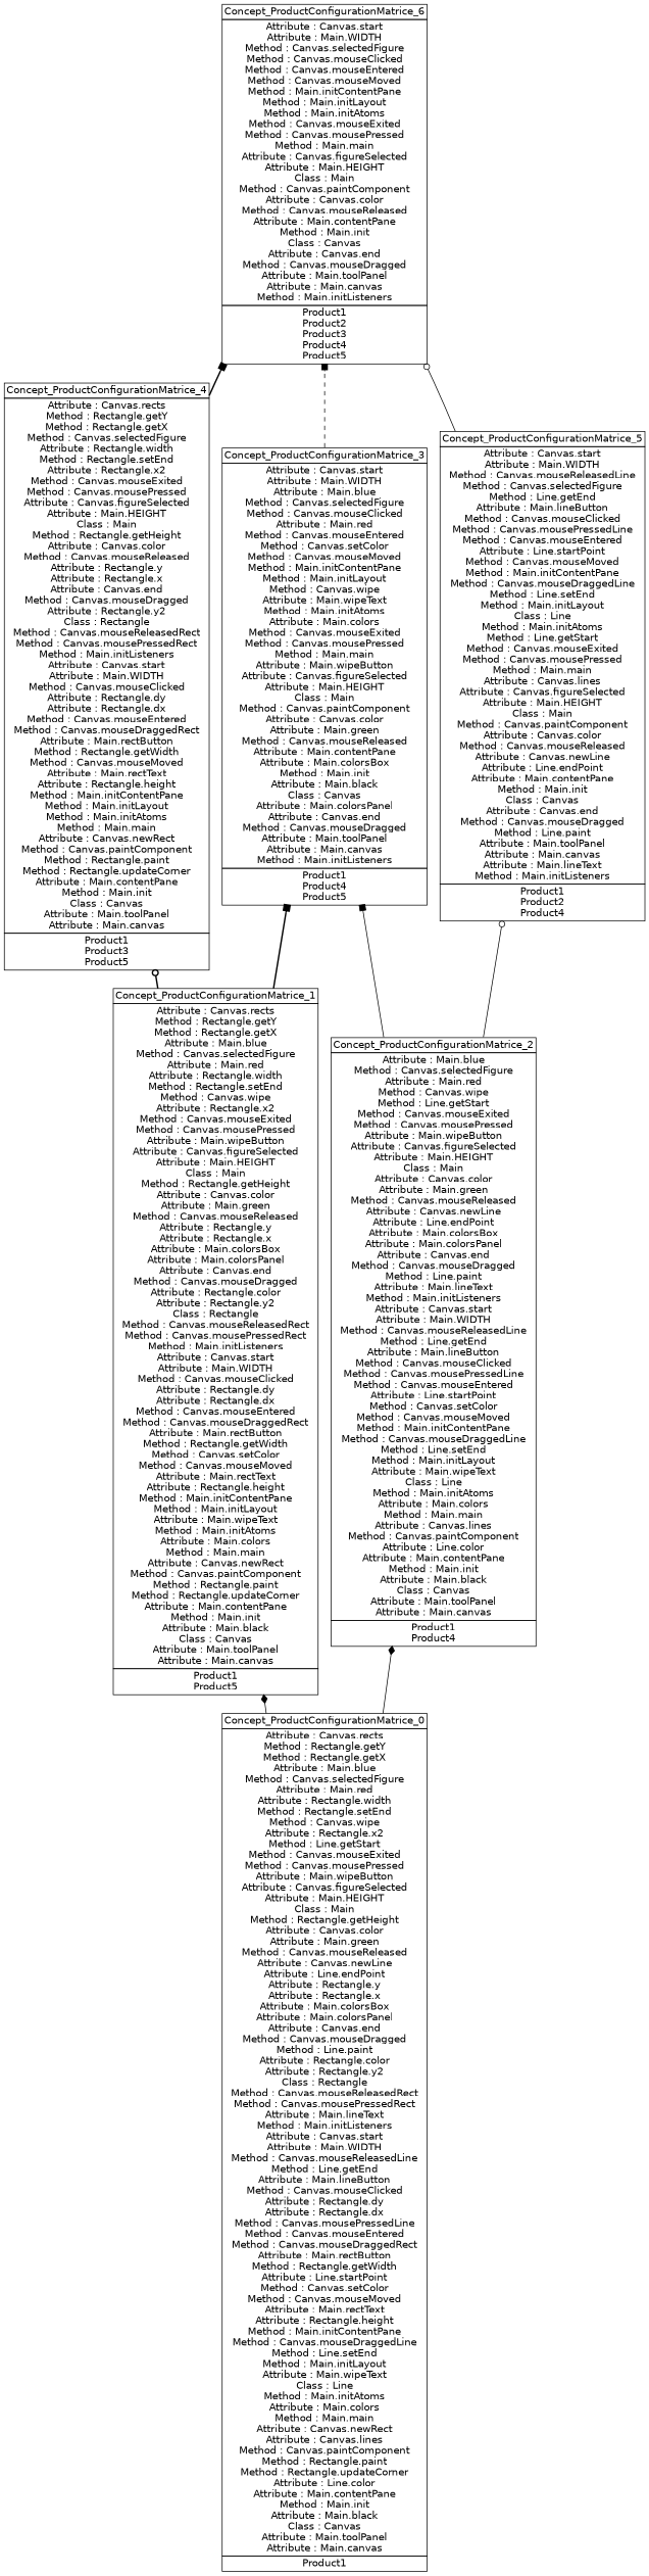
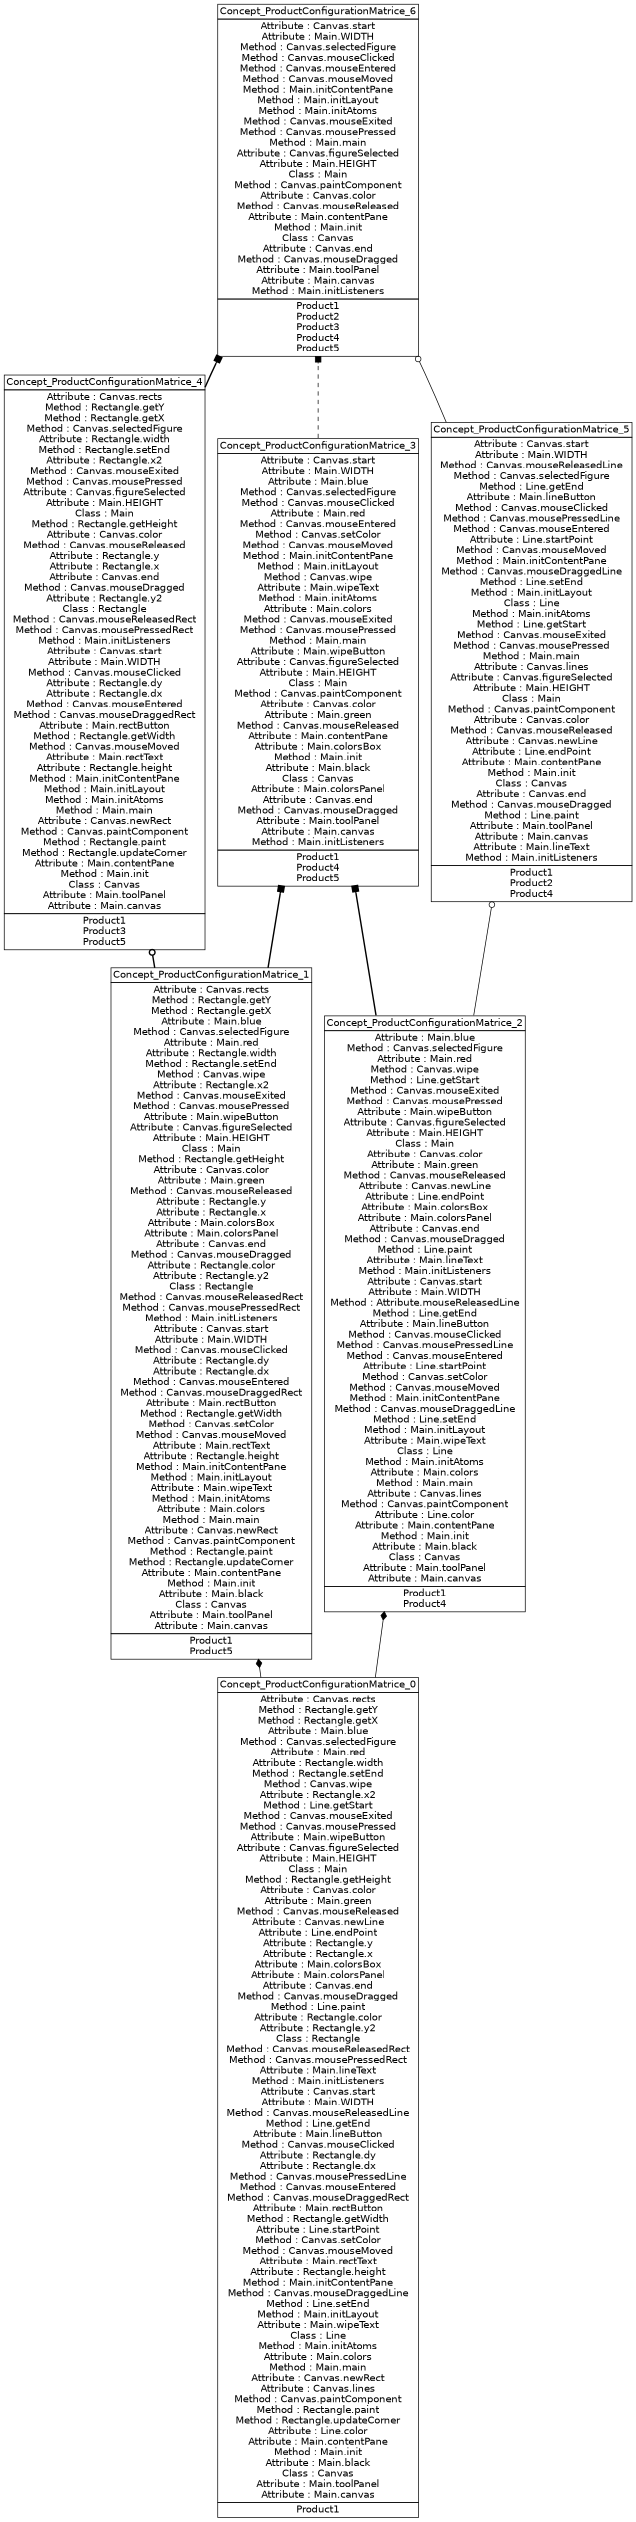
  digraph {
    nodesep=0.2
    rankdir=BT
    ranksep=0.3
    node [fontname="DejaVu Sans" margin="0.03,0.03" shape=none]
    edge [arrowhead=box headport=p style=solid tailport=p]
    n1 [label=<<table border="0" cellborder="1" cellspacing="0" port="p"><tr><td>Concept_ProductConfigurationMatrice_6</td></tr><tr><td>Attribute : Canvas.start<br/>Attribute : Main.WIDTH<br/>Method : Canvas.selectedFigure<br/>Method : Canvas.mouseClicked<br/>Method : Canvas.mouseEntered<br/>Method : Canvas.mouseMoved<br/>Method : Main.initContentPane<br/>Method : Main.initLayout<br/>Method : Main.initAtoms<br/>Method : Canvas.mouseExited<br/>Method : Canvas.mousePressed<br/>Method : Main.main<br/>Attribute : Canvas.figureSelected<br/>Attribute : Main.HEIGHT<br/>Class : Main<br/>Method : Canvas.paintComponent<br/>Attribute : Canvas.color<br/>Method : Canvas.mouseReleased<br/>Attribute : Main.contentPane<br/>Method : Main.init<br/>Class : Canvas<br/>Attribute : Canvas.end<br/>Method : Canvas.mouseDragged<br/>Attribute : Main.toolPanel<br/>Attribute : Main.canvas<br/>Method : Main.initListeners<br/></td></tr><tr><td>Product1<br/>Product2<br/>Product3<br/>Product4<br/>Product5<br/></td></tr></table>>]
    n2 [label=<<table border="0" cellborder="1" cellspacing="0" port="p"><tr><td>Concept_ProductConfigurationMatrice_5</td></tr><tr><td>Attribute : Canvas.start<br/>Attribute : Main.WIDTH<br/>Method : Canvas.mouseReleasedLine<br/>Method : Canvas.selectedFigure<br/>Method : Line.getEnd<br/>Attribute : Main.lineButton<br/>Method : Canvas.mouseClicked<br/>Method : Canvas.mousePressedLine<br/>Method : Canvas.mouseEntered<br/>Attribute : Line.startPoint<br/>Method : Canvas.mouseMoved<br/>Method : Main.initContentPane<br/>Method : Canvas.mouseDraggedLine<br/>Method : Line.setEnd<br/>Method : Main.initLayout<br/>Class : Line<br/>Method : Main.initAtoms<br/>Method : Line.getStart<br/>Method : Canvas.mouseExited<br/>Method : Canvas.mousePressed<br/>Method : Main.main<br/>Attribute : Canvas.lines<br/>Attribute : Canvas.figureSelected<br/>Attribute : Main.HEIGHT<br/>Class : Main<br/>Method : Canvas.paintComponent<br/>Attribute : Canvas.color<br/>Method : Canvas.mouseReleased<br/>Attribute : Canvas.newLine<br/>Attribute : Line.endPoint<br/>Attribute : Main.contentPane<br/>Method : Main.init<br/>Class : Canvas<br/>Attribute : Canvas.end<br/>Method : Canvas.mouseDragged<br/>Method : Line.paint<br/>Attribute : Main.toolPanel<br/>Attribute : Main.canvas<br/>Attribute : Main.lineText<br/>Method : Main.initListeners<br/></td></tr><tr><td>Product1<br/>Product2<br/>Product4<br/></td></tr></table>>]
    n3 [label=<<table border="0" cellborder="1" cellspacing="0" port="p"><tr><td>Concept_ProductConfigurationMatrice_0</td></tr><tr><td>Attribute : Canvas.rects<br/>Method : Rectangle.getY<br/>Method : Rectangle.getX<br/>Attribute : Main.blue<br/>Method : Canvas.selectedFigure<br/>Attribute : Main.red<br/>Attribute : Rectangle.width<br/>Method : Rectangle.setEnd<br/>Method : Canvas.wipe<br/>Attribute : Rectangle.x2<br/>Method : Line.getStart<br/>Method : Canvas.mouseExited<br/>Method : Canvas.mousePressed<br/>Attribute : Main.wipeButton<br/>Attribute : Canvas.figureSelected<br/>Attribute : Main.HEIGHT<br/>Class : Main<br/>Method : Rectangle.getHeight<br/>Attribute : Canvas.color<br/>Attribute : Main.green<br/>Method : Canvas.mouseReleased<br/>Attribute : Canvas.newLine<br/>Attribute : Line.endPoint<br/>Attribute : Rectangle.y<br/>Attribute : Rectangle.x<br/>Attribute : Main.colorsBox<br/>Attribute : Main.colorsPanel<br/>Attribute : Canvas.end<br/>Method : Canvas.mouseDragged<br/>Method : Line.paint<br/>Attribute : Rectangle.color<br/>Attribute : Rectangle.y2<br/>Class : Rectangle<br/>Method : Canvas.mouseReleasedRect<br/>Method : Canvas.mousePressedRect<br/>Attribute : Main.lineText<br/>Method : Main.initListeners<br/>Attribute : Canvas.start<br/>Attribute : Main.WIDTH<br/>Method : Canvas.mouseReleasedLine<br/>Method : Line.getEnd<br/>Attribute : Main.lineButton<br/>Method : Canvas.mouseClicked<br/>Attribute : Rectangle.dy<br/>Attribute : Rectangle.dx<br/>Method : Canvas.mousePressedLine<br/>Method : Canvas.mouseEntered<br/>Method : Canvas.mouseDraggedRect<br/>Attribute : Main.rectButton<br/>Method : Rectangle.getWidth<br/>Attribute : Line.startPoint<br/>Method : Canvas.setColor<br/>Method : Canvas.mouseMoved<br/>Attribute : Main.rectText<br/>Attribute : Rectangle.height<br/>Method : Main.initContentPane<br/>Method : Canvas.mouseDraggedLine<br/>Method : Line.setEnd<br/>Method : Main.initLayout<br/>Attribute : Main.wipeText<br/>Class : Line<br/>Method : Main.initAtoms<br/>Attribute : Main.colors<br/>Method : Main.main<br/>Attribute : Canvas.newRect<br/>Attribute : Canvas.lines<br/>Method : Canvas.paintComponent<br/>Method : Rectangle.paint<br/>Method : Rectangle.updateCorner<br/>Attribute : Line.color<br/>Attribute : Main.contentPane<br/>Method : Main.init<br/>Attribute : Main.black<br/>Class : Canvas<br/>Attribute : Main.toolPanel<br/>Attribute : Main.canvas<br/></td></tr><tr><td>Product1<br/></td></tr></table>>]
    n4 [label=<<table border="0" cellborder="1" cellspacing="0" port="p"><tr><td>Concept_ProductConfigurationMatrice_1</td></tr><tr><td>Attribute : Canvas.rects<br/>Method : Rectangle.getY<br/>Method : Rectangle.getX<br/>Attribute : Main.blue<br/>Method : Canvas.selectedFigure<br/>Attribute : Main.red<br/>Attribute : Rectangle.width<br/>Method : Rectangle.setEnd<br/>Method : Canvas.wipe<br/>Attribute : Rectangle.x2<br/>Method : Canvas.mouseExited<br/>Method : Canvas.mousePressed<br/>Attribute : Main.wipeButton<br/>Attribute : Canvas.figureSelected<br/>Attribute : Main.HEIGHT<br/>Class : Main<br/>Method : Rectangle.getHeight<br/>Attribute : Canvas.color<br/>Attribute : Main.green<br/>Method : Canvas.mouseReleased<br/>Attribute : Rectangle.y<br/>Attribute : Rectangle.x<br/>Attribute : Main.colorsBox<br/>Attribute : Main.colorsPanel<br/>Attribute : Canvas.end<br/>Method : Canvas.mouseDragged<br/>Attribute : Rectangle.color<br/>Attribute : Rectangle.y2<br/>Class : Rectangle<br/>Method : Canvas.mouseReleasedRect<br/>Method : Canvas.mousePressedRect<br/>Method : Main.initListeners<br/>Attribute : Canvas.start<br/>Attribute : Main.WIDTH<br/>Method : Canvas.mouseClicked<br/>Attribute : Rectangle.dy<br/>Attribute : Rectangle.dx<br/>Method : Canvas.mouseEntered<br/>Method : Canvas.mouseDraggedRect<br/>Attribute : Main.rectButton<br/>Method : Rectangle.getWidth<br/>Method : Canvas.setColor<br/>Method : Canvas.mouseMoved<br/>Attribute : Main.rectText<br/>Attribute : Rectangle.height<br/>Method : Main.initContentPane<br/>Method : Main.initLayout<br/>Attribute : Main.wipeText<br/>Method : Main.initAtoms<br/>Attribute : Main.colors<br/>Method : Main.main<br/>Attribute : Canvas.newRect<br/>Method : Canvas.paintComponent<br/>Method : Rectangle.paint<br/>Method : Rectangle.updateCorner<br/>Attribute : Main.contentPane<br/>Method : Main.init<br/>Attribute : Main.black<br/>Class : Canvas<br/>Attribute : Main.toolPanel<br/>Attribute : Main.canvas<br/></td></tr><tr><td>Product1<br/>Product5<br/></td></tr></table>>]
-   n5 [label=<<table border="0" cellborder="1" cellspacing="0" port="p"><tr><td>Concept_ProductConfigurationMatrice_2</td></tr><tr><td>Attribute : Main.blue<br/>Method : Canvas.selectedFigure<br/>Attribute : Main.red<br/>Method : Canvas.wipe<br/>Method : Line.getStart<br/>Method : Canvas.mouseExited<br/>Method : Canvas.mousePressed<br/>Attribute : Main.wipeButton<br/>Attribute : Canvas.figureSelected<br/>Attribute : Main.HEIGHT<br/>Class : Main<br/>Attribute : Canvas.color<br/>Attribute : Main.green<br/>Method : Canvas.mouseReleased<br/>Attribute : Canvas.newLine<br/>Attribute : Line.endPoint<br/>Attribute : Main.colorsBox<br/>Attribute : Main.colorsPanel<br/>Attribute : Canvas.end<br/>Method : Canvas.mouseDragged<br/>Method : Line.paint<br/>Attribute : Main.lineText<br/>Method : Main.initListeners<br/>Attribute : Canvas.start<br/>Attribute : Main.WIDTH<br/>Method : Canvas.mouseReleasedLine<br/>Method : Line.getEnd<br/>Attribute : Main.lineButton<br/>Method : Canvas.mouseClicked<br/>Method : Canvas.mousePressedLine<br/>Method : Canvas.mouseEntered<br/>Attribute : Line.startPoint<br/>Method : Canvas.setColor<br/>Method : Canvas.mouseMoved<br/>Method : Main.initContentPane<br/>Method : Canvas.mouseDraggedLine<br/>Method : Line.setEnd<br/>Method : Main.initLayout<br/>Attribute : Main.wipeText<br/>Class : Line<br/>Method : Main.initAtoms<br/>Attribute : Main.colors<br/>Method : Main.main<br/>Attribute : Canvas.lines<br/>Method : Canvas.paintComponent<br/>Attribute : Line.color<br/>Attribute : Main.contentPane<br/>Method : Main.init<br/>Attribute : Main.black<br/>Class : Canvas<br/>Attribute : Main.toolPanel<br/>Attribute : Main.canvas<br/></td></tr><tr><td>Product1<br/>Product4<br/></td></tr></table>>]
+   n5 [label=<<table border="0" cellborder="1" cellspacing="0" port="p"><tr><td>Concept_ProductConfigurationMatrice_2</td></tr><tr><td>Attribute : Main.blue<br/>Method : Canvas.selectedFigure<br/>Attribute : Main.red<br/>Method : Canvas.wipe<br/>Method : Line.getStart<br/>Method : Canvas.mouseExited<br/>Method : Canvas.mousePressed<br/>Attribute : Main.wipeButton<br/>Attribute : Canvas.figureSelected<br/>Attribute : Main.HEIGHT<br/>Class : Main<br/>Attribute : Canvas.color<br/>Attribute : Main.green<br/>Method : Canvas.mouseReleased<br/>Attribute : Canvas.newLine<br/>Attribute : Line.endPoint<br/>Attribute : Main.colorsBox<br/>Attribute : Main.colorsPanel<br/>Attribute : Canvas.end<br/>Method : Canvas.mouseDragged<br/>Method : Line.paint<br/>Attribute : Main.lineText<br/>Method : Main.initListeners<br/>Attribute : Canvas.start<br/>Attribute : Main.WIDTH<br/>Method : Attribute.mouseReleasedLine<br/>Method : Line.getEnd<br/>Attribute : Main.lineButton<br/>Method : Canvas.mouseClicked<br/>Method : Canvas.mousePressedLine<br/>Method : Canvas.mouseEntered<br/>Attribute : Line.startPoint<br/>Method : Canvas.setColor<br/>Method : Canvas.mouseMoved<br/>Method : Main.initContentPane<br/>Method : Canvas.mouseDraggedLine<br/>Method : Line.setEnd<br/>Method : Main.initLayout<br/>Attribute : Main.wipeText<br/>Class : Line<br/>Method : Main.initAtoms<br/>Attribute : Main.colors<br/>Method : Main.main<br/>Attribute : Canvas.lines<br/>Method : Canvas.paintComponent<br/>Attribute : Line.color<br/>Attribute : Main.contentPane<br/>Method : Main.init<br/>Attribute : Main.black<br/>Class : Canvas<br/>Attribute : Main.toolPanel<br/>Attribute : Main.canvas<br/></td></tr><tr><td>Product1<br/>Product4<br/></td></tr></table>>]
    n6 [label=<<table border="0" cellborder="1" cellspacing="0" port="p"><tr><td>Concept_ProductConfigurationMatrice_4</td></tr><tr><td>Attribute : Canvas.rects<br/>Method : Rectangle.getY<br/>Method : Rectangle.getX<br/>Method : Canvas.selectedFigure<br/>Attribute : Rectangle.width<br/>Method : Rectangle.setEnd<br/>Attribute : Rectangle.x2<br/>Method : Canvas.mouseExited<br/>Method : Canvas.mousePressed<br/>Attribute : Canvas.figureSelected<br/>Attribute : Main.HEIGHT<br/>Class : Main<br/>Method : Rectangle.getHeight<br/>Attribute : Canvas.color<br/>Method : Canvas.mouseReleased<br/>Attribute : Rectangle.y<br/>Attribute : Rectangle.x<br/>Attribute : Canvas.end<br/>Method : Canvas.mouseDragged<br/>Attribute : Rectangle.y2<br/>Class : Rectangle<br/>Method : Canvas.mouseReleasedRect<br/>Method : Canvas.mousePressedRect<br/>Method : Main.initListeners<br/>Attribute : Canvas.start<br/>Attribute : Main.WIDTH<br/>Method : Canvas.mouseClicked<br/>Attribute : Rectangle.dy<br/>Attribute : Rectangle.dx<br/>Method : Canvas.mouseEntered<br/>Method : Canvas.mouseDraggedRect<br/>Attribute : Main.rectButton<br/>Method : Rectangle.getWidth<br/>Method : Canvas.mouseMoved<br/>Attribute : Main.rectText<br/>Attribute : Rectangle.height<br/>Method : Main.initContentPane<br/>Method : Main.initLayout<br/>Method : Main.initAtoms<br/>Method : Main.main<br/>Attribute : Canvas.newRect<br/>Method : Canvas.paintComponent<br/>Method : Rectangle.paint<br/>Method : Rectangle.updateCorner<br/>Attribute : Main.contentPane<br/>Method : Main.init<br/>Class : Canvas<br/>Attribute : Main.toolPanel<br/>Attribute : Main.canvas<br/></td></tr><tr><td>Product1<br/>Product3<br/>Product5<br/></td></tr></table>>]
    n7 [label=<<table border="0" cellborder="1" cellspacing="0" port="p"><tr><td>Concept_ProductConfigurationMatrice_3</td></tr><tr><td>Attribute : Canvas.start<br/>Attribute : Main.WIDTH<br/>Attribute : Main.blue<br/>Method : Canvas.selectedFigure<br/>Method : Canvas.mouseClicked<br/>Attribute : Main.red<br/>Method : Canvas.mouseEntered<br/>Method : Canvas.setColor<br/>Method : Canvas.mouseMoved<br/>Method : Main.initContentPane<br/>Method : Main.initLayout<br/>Method : Canvas.wipe<br/>Attribute : Main.wipeText<br/>Method : Main.initAtoms<br/>Attribute : Main.colors<br/>Method : Canvas.mouseExited<br/>Method : Canvas.mousePressed<br/>Method : Main.main<br/>Attribute : Main.wipeButton<br/>Attribute : Canvas.figureSelected<br/>Attribute : Main.HEIGHT<br/>Class : Main<br/>Method : Canvas.paintComponent<br/>Attribute : Canvas.color<br/>Attribute : Main.green<br/>Method : Canvas.mouseReleased<br/>Attribute : Main.contentPane<br/>Attribute : Main.colorsBox<br/>Method : Main.init<br/>Attribute : Main.black<br/>Class : Canvas<br/>Attribute : Main.colorsPanel<br/>Attribute : Canvas.end<br/>Method : Canvas.mouseDragged<br/>Attribute : Main.toolPanel<br/>Attribute : Main.canvas<br/>Method : Main.initListeners<br/></td></tr><tr><td>Product1<br/>Product4<br/>Product5<br/></td></tr></table>>]
    n2 -> n1 [arrowhead=odot]
    n3 -> n4 [arrowhead=diamond]
    n3 -> n5 [arrowhead=diamond]
    n4 -> n6 [arrowhead=odot style=bold]
    n4 -> n7 [style=bold]
    n5 -> n2 [arrowhead=odot]
-   n5 -> n7
+   n5 -> n7 [style=bold]
    n6 -> n1 [style=bold]
    n7 -> n1 [style=dashed]
  }
